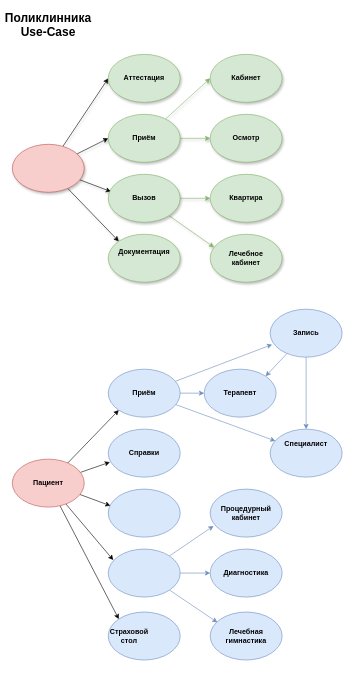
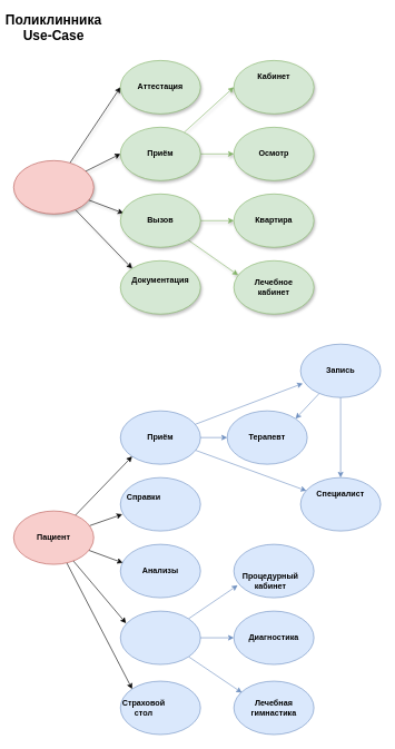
  <mxCell id="0" />
  <mxCell id="1" parent="0" />
  <mxCell id="2" style="rounded=0;orthogonalLoop=1;jettySize=auto;html=1;entryX=0;entryY=0.5;entryDx=0;entryDy=0;shadow=1;sketch=0;labelBackgroundColor=none;strokeWidth=1;" parent="1" source="6" target="25" edge="1"><mxGeometry relative="1" as="geometry" /></mxCell>
  <mxCell id="3" style="edgeStyle=none;rounded=0;orthogonalLoop=1;jettySize=auto;html=1;entryX=0;entryY=0.5;entryDx=0;entryDy=0;shadow=1;sketch=0;labelBackgroundColor=none;strokeWidth=1;" parent="1" source="6" target="27" edge="1"><mxGeometry relative="1" as="geometry" /></mxCell>
  <mxCell id="4" style="edgeStyle=none;rounded=0;orthogonalLoop=1;jettySize=auto;html=1;entryX=0.037;entryY=0.36;entryDx=0;entryDy=0;entryPerimeter=0;shadow=1;sketch=0;labelBackgroundColor=none;strokeWidth=1;" parent="1" source="6" target="29" edge="1"><mxGeometry relative="1" as="geometry" /></mxCell>
  <mxCell id="5" style="edgeStyle=none;rounded=0;orthogonalLoop=1;jettySize=auto;html=1;entryX=0;entryY=0;entryDx=0;entryDy=0;jumpStyle=none;shadow=1;sketch=0;labelBackgroundColor=none;strokeWidth=1;" parent="1" source="6" target="31" edge="1"><mxGeometry relative="1" as="geometry" /></mxCell>
  <mxCell id="6" value="" style="ellipse;whiteSpace=wrap;html=1;shadow=1;sketch=0;fillColor=#f8cecc;strokeColor=#b85450;labelBackgroundColor=none;strokeWidth=1;" parent="1" vertex="1"><mxGeometry x="20" y="240" width="120" height="80" as="geometry" /></mxCell>
  <mxCell id="7" style="edgeStyle=none;rounded=0;orthogonalLoop=1;jettySize=auto;html=1;entryX=0;entryY=0.5;entryDx=0;entryDy=0;shadow=1;sketch=0;fillColor=#d5e8d4;strokeColor=#82b366;labelBackgroundColor=none;strokeWidth=1;" parent="1" source="27" target="34" edge="1"><mxGeometry relative="1" as="geometry" /></mxCell>
  <mxCell id="8" style="edgeStyle=none;rounded=0;orthogonalLoop=1;jettySize=auto;html=1;entryX=0;entryY=0.5;entryDx=0;entryDy=0;shadow=1;sketch=0;fillColor=#d5e8d4;strokeColor=#82b366;labelBackgroundColor=none;strokeWidth=1;" parent="1" source="27" target="36" edge="1"><mxGeometry relative="1" as="geometry" /></mxCell>
  <mxCell id="9" style="edgeStyle=none;rounded=0;jumpStyle=none;orthogonalLoop=1;jettySize=auto;html=1;entryX=0;entryY=0.5;entryDx=0;entryDy=0;shadow=1;sketch=0;fillColor=#d5e8d4;strokeColor=#82b366;labelBackgroundColor=none;strokeWidth=1;" parent="1" source="29" target="38" edge="1"><mxGeometry relative="1" as="geometry" /></mxCell>
  <mxCell id="10" style="edgeStyle=none;rounded=0;jumpStyle=none;orthogonalLoop=1;jettySize=auto;html=1;entryX=0.053;entryY=0.27;entryDx=0;entryDy=0;entryPerimeter=0;shadow=1;sketch=0;fillColor=#d5e8d4;strokeColor=#82b366;labelBackgroundColor=none;strokeWidth=1;" parent="1" source="29" target="40" edge="1"><mxGeometry relative="1" as="geometry" /></mxCell>
  <mxCell id="11" style="rounded=0;orthogonalLoop=1;jettySize=auto;html=1;entryX=0.027;entryY=0.737;entryDx=0;entryDy=0;entryPerimeter=0;shadow=0;sketch=0;fillColor=#dae8fc;strokeColor=#6c8ebf;" edge="1" parent="1" source="48" target="55"><mxGeometry relative="1" as="geometry"><mxPoint x="350" y="580" as="targetPoint" /></mxGeometry></mxCell>
  <mxCell id="12" style="edgeStyle=none;rounded=0;orthogonalLoop=1;jettySize=auto;html=1;entryX=0;entryY=0.5;entryDx=0;entryDy=0;shadow=0;sketch=0;fillColor=#dae8fc;strokeColor=#6c8ebf;" edge="1" parent="1" source="48" target="51"><mxGeometry relative="1" as="geometry" /></mxCell>
  <mxCell id="13" style="edgeStyle=none;rounded=0;orthogonalLoop=1;jettySize=auto;html=1;entryX=0.073;entryY=0.247;entryDx=0;entryDy=0;entryPerimeter=0;shadow=0;sketch=0;fillColor=#dae8fc;strokeColor=#6c8ebf;" edge="1" parent="1" source="48" target="53"><mxGeometry relative="1" as="geometry" /></mxCell>
  <mxCell id="14" style="edgeStyle=none;rounded=0;orthogonalLoop=1;jettySize=auto;html=1;entryX=1;entryY=0;entryDx=0;entryDy=0;shadow=0;sketch=0;fillColor=#dae8fc;strokeColor=#6c8ebf;" edge="1" parent="1" source="55" target="51"><mxGeometry relative="1" as="geometry" /></mxCell>
  <mxCell id="15" style="edgeStyle=none;rounded=0;orthogonalLoop=1;jettySize=auto;html=1;entryX=0.5;entryY=0;entryDx=0;entryDy=0;shadow=0;sketch=0;fillColor=#dae8fc;strokeColor=#6c8ebf;" edge="1" parent="1" source="55" target="53"><mxGeometry relative="1" as="geometry" /></mxCell>
  <mxCell id="16" style="edgeStyle=none;rounded=0;orthogonalLoop=1;jettySize=auto;html=1;entryX=0;entryY=1;entryDx=0;entryDy=0;shadow=0;sketch=0;" edge="1" parent="1" source="42" target="48"><mxGeometry relative="1" as="geometry" /></mxCell>
  <mxCell id="17" style="edgeStyle=none;rounded=0;orthogonalLoop=1;jettySize=auto;html=1;entryX=0.023;entryY=0.688;entryDx=0;entryDy=0;entryPerimeter=0;shadow=0;sketch=0;" edge="1" parent="1" source="42" target="44"><mxGeometry relative="1" as="geometry" /></mxCell>
  <mxCell id="18" style="edgeStyle=none;rounded=0;orthogonalLoop=1;jettySize=auto;html=1;entryX=0.03;entryY=0.347;entryDx=0;entryDy=0;entryPerimeter=0;shadow=0;sketch=0;" edge="1" parent="1" source="42" target="46"><mxGeometry relative="1" as="geometry" /></mxCell>
  <mxCell id="19" style="edgeStyle=none;rounded=0;orthogonalLoop=1;jettySize=auto;html=1;entryX=0.07;entryY=0.228;entryDx=0;entryDy=0;entryPerimeter=0;shadow=0;sketch=0;" edge="1" parent="1" source="42" target="50"><mxGeometry relative="1" as="geometry" /></mxCell>
  <mxCell id="20" style="edgeStyle=none;rounded=0;orthogonalLoop=1;jettySize=auto;html=1;entryX=0;entryY=0;entryDx=0;entryDy=0;shadow=0;sketch=0;" edge="1" parent="1" source="42" target="63"><mxGeometry relative="1" as="geometry" /></mxCell>
  <mxCell id="21" style="edgeStyle=none;rounded=0;orthogonalLoop=1;jettySize=auto;html=1;entryX=0.047;entryY=0.768;entryDx=0;entryDy=0;entryPerimeter=0;shadow=0;sketch=0;fillColor=#dae8fc;strokeColor=#6c8ebf;" edge="1" parent="1" source="50" target="57"><mxGeometry relative="1" as="geometry" /></mxCell>
  <mxCell id="22" style="edgeStyle=none;rounded=0;orthogonalLoop=1;jettySize=auto;html=1;entryX=0;entryY=0.5;entryDx=0;entryDy=0;shadow=0;sketch=0;fillColor=#dae8fc;strokeColor=#6c8ebf;" edge="1" parent="1" source="50" target="59"><mxGeometry relative="1" as="geometry" /></mxCell>
  <mxCell id="23" style="edgeStyle=none;rounded=0;orthogonalLoop=1;jettySize=auto;html=1;entryX=0.1;entryY=0.215;entryDx=0;entryDy=0;entryPerimeter=0;shadow=0;sketch=0;fillColor=#dae8fc;strokeColor=#6c8ebf;" edge="1" parent="1" source="50" target="61"><mxGeometry relative="1" as="geometry" /></mxCell>
  <mxCell id="24" value="&lt;font style=&quot;font-size: 20px;&quot;&gt;&lt;b&gt;Поликлинника&lt;br&gt;Use-Case&lt;/b&gt;&lt;/font&gt;" style="text;html=1;strokeColor=none;fillColor=none;align=center;verticalAlign=middle;whiteSpace=wrap;rounded=0;shadow=1;sketch=0;" vertex="1" parent="1"><mxGeometry x="35" y="20" width="90" height="40" as="geometry" /></mxCell>
  <mxCell id="25" value="" style="ellipse;whiteSpace=wrap;html=1;fontStyle=1;shadow=1;sketch=0;container=0;fillColor=#d5e8d4;strokeColor=#82b366;labelBackgroundColor=none;strokeWidth=1;" parent="1" vertex="1"><mxGeometry x="180" y="90" width="120" height="80" as="geometry" /></mxCell>
  <mxCell id="26" value="&lt;span&gt;Аттестация&lt;/span&gt;" style="text;html=1;align=center;verticalAlign=middle;whiteSpace=wrap;rounded=0;fontStyle=1;shadow=1;sketch=0;container=0;fillColor=none;strokeColor=none;labelBackgroundColor=none;strokeWidth=0;" parent="1" vertex="1"><mxGeometry x="210" y="115" width="60" height="30" as="geometry" /></mxCell>
  <mxCell id="27" value="" style="ellipse;whiteSpace=wrap;html=1;fontStyle=1;shadow=1;sketch=0;container=0;fillColor=#d5e8d4;strokeColor=#82b366;labelBackgroundColor=none;strokeWidth=1;" parent="1" vertex="1"><mxGeometry x="180" y="190" width="120" height="80" as="geometry" /></mxCell>
  <mxCell id="28" value="Приём" style="text;html=1;align=center;verticalAlign=middle;whiteSpace=wrap;rounded=0;fontStyle=1;shadow=1;sketch=0;container=0;fillColor=none;strokeColor=none;labelBackgroundColor=none;strokeWidth=0;" parent="1" vertex="1"><mxGeometry x="210" y="215" width="60" height="30" as="geometry" /></mxCell>
  <mxCell id="29" value="" style="ellipse;whiteSpace=wrap;html=1;fontStyle=1;shadow=1;sketch=0;container=0;fillColor=#d5e8d4;strokeColor=#82b366;labelBackgroundColor=none;strokeWidth=1;" parent="1" vertex="1"><mxGeometry x="180" y="290" width="120" height="80" as="geometry" /></mxCell>
  <mxCell id="30" value="Вызов" style="text;html=1;align=center;verticalAlign=middle;whiteSpace=wrap;rounded=0;fontStyle=1;shadow=1;sketch=0;container=0;fillColor=none;strokeColor=none;labelBackgroundColor=none;strokeWidth=0;" parent="1" vertex="1"><mxGeometry x="210" y="315" width="60" height="30" as="geometry" /></mxCell>
  <mxCell id="31" value="" style="ellipse;whiteSpace=wrap;html=1;fontStyle=1;shadow=1;sketch=0;container=0;fillColor=#d5e8d4;strokeColor=#82b366;labelBackgroundColor=none;strokeWidth=1;" parent="1" vertex="1"><mxGeometry x="180" y="390" width="120" height="80" as="geometry" /></mxCell>
  <mxCell id="32" value="Документация" style="text;html=1;align=center;verticalAlign=middle;whiteSpace=wrap;rounded=0;fontStyle=1;shadow=1;sketch=0;container=0;fillColor=none;strokeColor=none;labelBackgroundColor=none;strokeWidth=0;" parent="1" vertex="1"><mxGeometry x="210" y="405" width="60" height="30" as="geometry" /></mxCell>
  <mxCell id="33" style="edgeStyle=none;rounded=0;orthogonalLoop=1;jettySize=auto;html=1;exitX=0;exitY=0;exitDx=0;exitDy=0;shadow=1;sketch=0;fillColor=#d5e8d4;strokeColor=#82b366;labelBackgroundColor=none;strokeWidth=1;" parent="1" source="31" target="31" edge="1"><mxGeometry relative="1" as="geometry" /></mxCell>
  <mxCell id="34" value="" style="ellipse;whiteSpace=wrap;html=1;shadow=1;sketch=0;container=0;fillColor=#d5e8d4;strokeColor=#82b366;labelBackgroundColor=none;strokeWidth=1;" parent="1" vertex="1"><mxGeometry x="350" y="90" width="120" height="80" as="geometry" /></mxCell>
- <mxCell id="35" value="Кабинет" style="text;html=1;align=center;verticalAlign=middle;whiteSpace=wrap;rounded=0;fontStyle=1;shadow=1;sketch=0;container=0;fillColor=none;strokeColor=none;labelBackgroundColor=none;strokeWidth=0;" parent="1" vertex="1"><mxGeometry x="380" y="115" width="60" height="30" as="geometry" /></mxCell>
+ <mxCell id="35" value="Кабинет" style="text;html=1;align=center;verticalAlign=middle;whiteSpace=wrap;rounded=0;fontStyle=1;shadow=1;sketch=0;container=0;fillColor=none;strokeColor=none;labelBackgroundColor=none;strokeWidth=0;" parent="1" vertex="1"><mxGeometry x="380" y="100" width="60" height="30" as="geometry" /></mxCell>
  <mxCell id="36" value="" style="ellipse;whiteSpace=wrap;html=1;shadow=1;sketch=0;container=0;fillColor=#d5e8d4;strokeColor=#82b366;labelBackgroundColor=none;strokeWidth=1;" parent="1" vertex="1"><mxGeometry x="350" y="190" width="120" height="80" as="geometry" /></mxCell>
  <mxCell id="37" value="Осмотр" style="text;html=1;align=center;verticalAlign=middle;whiteSpace=wrap;rounded=0;fontStyle=1;shadow=1;sketch=0;container=0;fillColor=none;strokeColor=none;labelBackgroundColor=none;strokeWidth=0;" parent="1" vertex="1"><mxGeometry x="380" y="215" width="60" height="30" as="geometry" /></mxCell>
  <mxCell id="38" value="" style="ellipse;whiteSpace=wrap;html=1;shadow=1;sketch=0;container=0;fillColor=#d5e8d4;strokeColor=#82b366;labelBackgroundColor=none;strokeWidth=1;" parent="1" vertex="1"><mxGeometry x="350" y="290" width="120" height="80" as="geometry" /></mxCell>
  <mxCell id="39" value="Квартира" style="text;html=1;align=center;verticalAlign=middle;whiteSpace=wrap;rounded=0;fontStyle=1;shadow=1;sketch=0;container=0;fillColor=none;strokeColor=none;labelBackgroundColor=none;strokeWidth=0;" parent="1" vertex="1"><mxGeometry x="380" y="315" width="60" height="30" as="geometry" /></mxCell>
  <mxCell id="40" value="" style="ellipse;whiteSpace=wrap;html=1;shadow=1;sketch=0;container=0;fillColor=#d5e8d4;strokeColor=#82b366;labelBackgroundColor=none;strokeWidth=1;" parent="1" vertex="1"><mxGeometry x="350" y="390" width="120" height="80" as="geometry" /></mxCell>
  <mxCell id="41" value="Лечебное кабинет" style="text;html=1;align=center;verticalAlign=middle;whiteSpace=wrap;rounded=0;fontStyle=1;shadow=1;sketch=0;container=0;fillColor=none;strokeColor=none;labelBackgroundColor=none;strokeWidth=0;" parent="1" vertex="1"><mxGeometry x="380" y="415" width="60" height="30" as="geometry" /></mxCell>
  <mxCell id="42" value="" style="ellipse;whiteSpace=wrap;html=1;fontStyle=1;shadow=0;sketch=0;container=0;fillColor=#f8cecc;strokeColor=#b85450;" parent="1" vertex="1"><mxGeometry x="20" y="765" width="120" height="80" as="geometry" /></mxCell>
  <mxCell id="43" value="Пациент" style="text;html=1;align=center;verticalAlign=middle;whiteSpace=wrap;rounded=0;fontStyle=1;shadow=0;sketch=0;container=0;fillColor=none;strokeColor=none;strokeWidth=0;" parent="1" vertex="1"><mxGeometry x="50" y="790" width="60" height="30" as="geometry" /></mxCell>
  <mxCell id="44" value="" style="ellipse;whiteSpace=wrap;html=1;fontStyle=1;shadow=0;sketch=0;container=0;fillColor=#dae8fc;strokeColor=#6c8ebf;" parent="1" vertex="1"><mxGeometry x="180" y="715" width="120" height="80" as="geometry" /></mxCell>
- <mxCell id="45" value="Справки" style="text;html=1;align=center;verticalAlign=middle;whiteSpace=wrap;rounded=0;fontStyle=1;shadow=0;sketch=0;container=0;fillColor=none;strokeColor=none;strokeWidth=0;" parent="1" vertex="1"><mxGeometry x="210" y="740" width="60" height="30" as="geometry" /></mxCell>
+ <mxCell id="45" value="Справки" style="text;html=1;align=center;verticalAlign=middle;whiteSpace=wrap;rounded=0;fontStyle=1;shadow=0;sketch=0;container=0;fillColor=none;strokeColor=none;strokeWidth=0;" parent="1" vertex="1"><mxGeometry x="185" y="730" width="60" height="30" as="geometry" /></mxCell>
  <mxCell id="46" value="" style="ellipse;whiteSpace=wrap;html=1;fontStyle=1;shadow=0;sketch=0;container=0;fillColor=#dae8fc;strokeColor=#6c8ebf;" parent="1" vertex="1"><mxGeometry x="180" y="815" width="120" height="80" as="geometry" /></mxCell>
+ <mxCell id="47" value="Анализы" style="text;html=1;align=center;verticalAlign=middle;whiteSpace=wrap;rounded=0;fontStyle=1;shadow=0;sketch=0;container=0;fillColor=none;strokeColor=none;strokeWidth=0;" parent="1" vertex="1"><mxGeometry x="210" y="840" width="60" height="30" as="geometry" /></mxCell>
  <mxCell id="48" value="" style="ellipse;whiteSpace=wrap;html=1;fontStyle=1;shadow=0;sketch=0;container=0;fillColor=#dae8fc;strokeColor=#6c8ebf;" parent="1" vertex="1"><mxGeometry x="180" y="615" width="120" height="80" as="geometry" /></mxCell>
  <mxCell id="49" value="Приём" style="text;html=1;align=center;verticalAlign=middle;whiteSpace=wrap;rounded=0;fontStyle=1;shadow=0;sketch=0;container=0;fillColor=none;strokeColor=none;strokeWidth=0;" parent="1" vertex="1"><mxGeometry x="210" y="640" width="60" height="30" as="geometry" /></mxCell>
  <mxCell id="50" value="" style="ellipse;whiteSpace=wrap;html=1;fontStyle=1;shadow=0;sketch=0;container=0;fillColor=#dae8fc;strokeColor=#6c8ebf;" parent="1" vertex="1"><mxGeometry x="180" y="915" width="120" height="80" as="geometry" /></mxCell>
  <mxCell id="51" value="" style="ellipse;whiteSpace=wrap;html=1;fontStyle=1;shadow=0;sketch=0;container=0;fillColor=#dae8fc;strokeColor=#6c8ebf;" parent="1" vertex="1"><mxGeometry x="340" y="615" width="120" height="80" as="geometry" /></mxCell>
  <mxCell id="52" value="Терапевт" style="text;html=1;align=center;verticalAlign=middle;whiteSpace=wrap;rounded=0;fontStyle=1;shadow=0;sketch=0;container=0;fillColor=none;strokeColor=none;strokeWidth=0;" parent="1" vertex="1"><mxGeometry x="370" y="640" width="60" height="30" as="geometry" /></mxCell>
  <mxCell id="53" value="" style="ellipse;whiteSpace=wrap;html=1;fontStyle=1;shadow=0;sketch=0;container=0;fillColor=#dae8fc;strokeColor=#6c8ebf;" parent="1" vertex="1"><mxGeometry x="450" y="715" width="120" height="80" as="geometry" /></mxCell>
  <mxCell id="54" value="Специалист" style="text;html=1;align=center;verticalAlign=middle;whiteSpace=wrap;rounded=0;fontStyle=1;shadow=0;sketch=0;container=0;fillColor=none;strokeColor=none;strokeWidth=0;" parent="1" vertex="1"><mxGeometry x="480" y="725" width="60" height="30" as="geometry" /></mxCell>
  <mxCell id="55" value="" style="ellipse;whiteSpace=wrap;html=1;fontStyle=1;shadow=0;sketch=0;container=0;fillColor=#dae8fc;strokeColor=#6c8ebf;" parent="1" vertex="1"><mxGeometry x="450" y="515" width="120" height="80" as="geometry" /></mxCell>
  <mxCell id="56" value="Запись" style="text;html=1;align=center;verticalAlign=middle;whiteSpace=wrap;rounded=0;fontStyle=1;shadow=0;sketch=0;container=0;fillColor=none;strokeColor=none;strokeWidth=0;" parent="1" vertex="1"><mxGeometry x="480" y="540" width="60" height="30" as="geometry" /></mxCell>
  <mxCell id="57" value="" style="ellipse;whiteSpace=wrap;html=1;fontStyle=1;shadow=0;sketch=0;container=0;fillColor=#dae8fc;strokeColor=#6c8ebf;" parent="1" vertex="1"><mxGeometry x="350" y="815" width="120" height="80" as="geometry" /></mxCell>
- <mxCell id="58" value="Процедурный кабинет" style="text;html=1;align=center;verticalAlign=middle;whiteSpace=wrap;rounded=0;fontStyle=1;shadow=0;sketch=0;container=0;fillColor=none;strokeColor=none;strokeWidth=0;" parent="1" vertex="1"><mxGeometry x="380" y="840" width="60" height="30" as="geometry" /></mxCell>
+ <mxCell id="58" value="Процедурный кабинет" style="text;html=1;align=center;verticalAlign=middle;whiteSpace=wrap;rounded=0;fontStyle=1;shadow=0;sketch=0;container=0;fillColor=none;strokeColor=none;strokeWidth=0;" parent="1" vertex="1"><mxGeometry x="375" y="855" width="60" height="30" as="geometry" /></mxCell>
  <mxCell id="59" value="" style="ellipse;whiteSpace=wrap;html=1;fontStyle=1;shadow=0;sketch=0;container=0;fillColor=#dae8fc;strokeColor=#6c8ebf;" parent="1" vertex="1"><mxGeometry x="350" y="915" width="120" height="80" as="geometry" /></mxCell>
  <mxCell id="60" value="Диагностика" style="text;html=1;align=center;verticalAlign=middle;whiteSpace=wrap;rounded=0;fontStyle=1;shadow=0;sketch=0;container=0;fillColor=none;strokeColor=none;strokeWidth=0;" parent="1" vertex="1"><mxGeometry x="380" y="940" width="60" height="30" as="geometry" /></mxCell>
  <mxCell id="61" value="" style="ellipse;whiteSpace=wrap;html=1;fontStyle=1;shadow=0;sketch=0;container=0;fillColor=#dae8fc;strokeColor=#6c8ebf;" parent="1" vertex="1"><mxGeometry x="350" y="1020" width="120" height="80" as="geometry" /></mxCell>
  <mxCell id="62" value="Лечебная гимнастика" style="text;html=1;align=center;verticalAlign=middle;whiteSpace=wrap;rounded=0;fontStyle=1;shadow=0;sketch=0;container=0;fillColor=none;strokeColor=none;strokeWidth=0;" parent="1" vertex="1"><mxGeometry x="380" y="1045" width="60" height="30" as="geometry" /></mxCell>
  <mxCell id="63" value="" style="ellipse;whiteSpace=wrap;html=1;fontStyle=1;shadow=0;sketch=0;container=0;fillColor=#dae8fc;strokeColor=#6c8ebf;" parent="1" vertex="1"><mxGeometry x="180" y="1020" width="120" height="80" as="geometry" /></mxCell>
  <mxCell id="64" value="Страховой стол" style="text;html=1;align=center;verticalAlign=middle;whiteSpace=wrap;rounded=0;fontStyle=1;shadow=0;sketch=0;container=0;fillColor=none;strokeColor=none;strokeWidth=0;" parent="1" vertex="1"><mxGeometry x="185" y="1045" width="60" height="30" as="geometry" /></mxCell>
